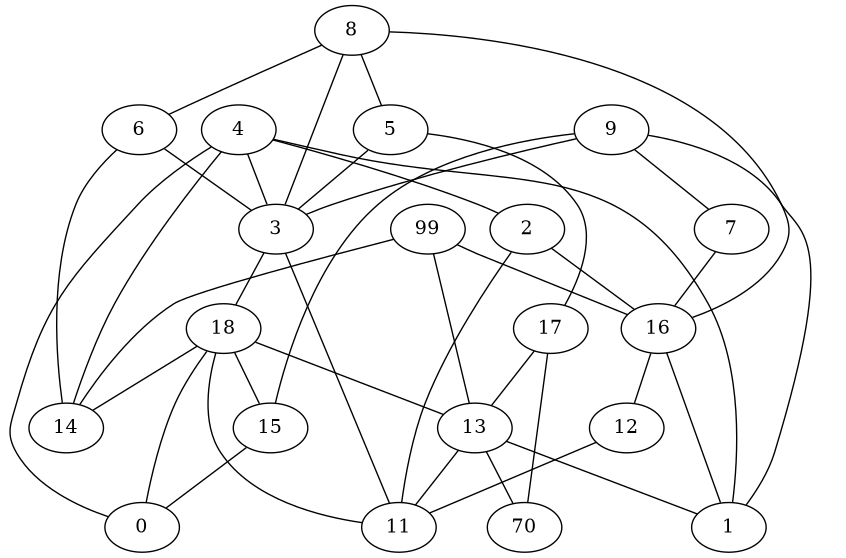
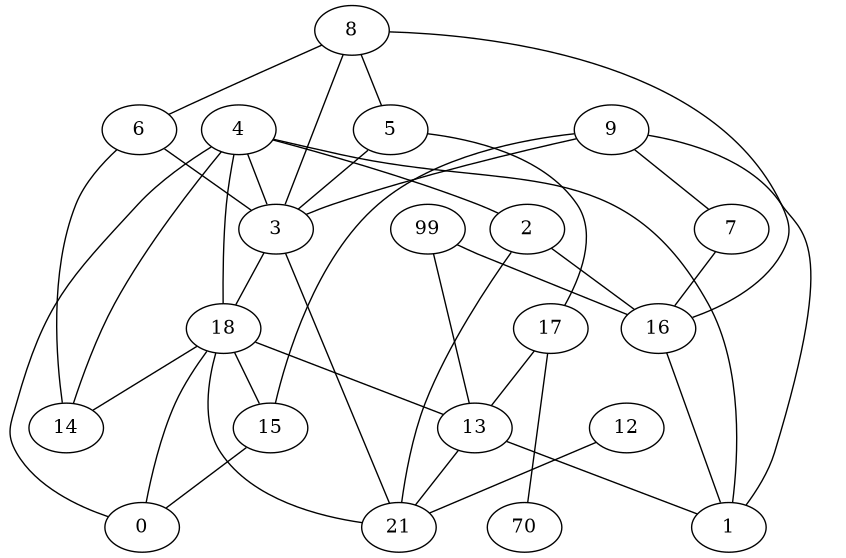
  digraph {
    edge [color=black dir=none]
    7
    16
    1
    12
    17
    n6 [label=70]
    13
-   11
+   11 [label=21]
    5
    3
    18
    2
    4
    14
    0
    15
    9
    8
    6
    n20 [label=99]
    subgraph sub_1 {
      7
      16
      1
      12
      17
      n6
      13
      11
      5
      3
      18
      2
      4
      14
      0
      15
      9
      8
      6
      n20
    }
    7 -> 16
    16 -> 1
-   16 -> 12
    12 -> 11
    17 -> n6
    17 -> 13
    13 -> 1
-   13 -> n6
    13 -> 11
    5 -> 17
    5 -> 3
    3 -> 11
    3 -> 18
    18 -> 13
    18 -> 11
    18 -> 14
    18 -> 0
    18 -> 15
    2 -> 16
    2 -> 11
    4 -> 1
    4 -> 3
+   4 -> 18
    4 -> 2
    4 -> 14
    4 -> 0
    15 -> 0
    9 -> 7
    9 -> 1
    9 -> 3
    9 -> 15
    8 -> 16
    8 -> 5
    8 -> 3
    8 -> 6
    6 -> 3
    6 -> 14
    n20 -> 16
    n20 -> 13
-   n20 -> 14
  }
